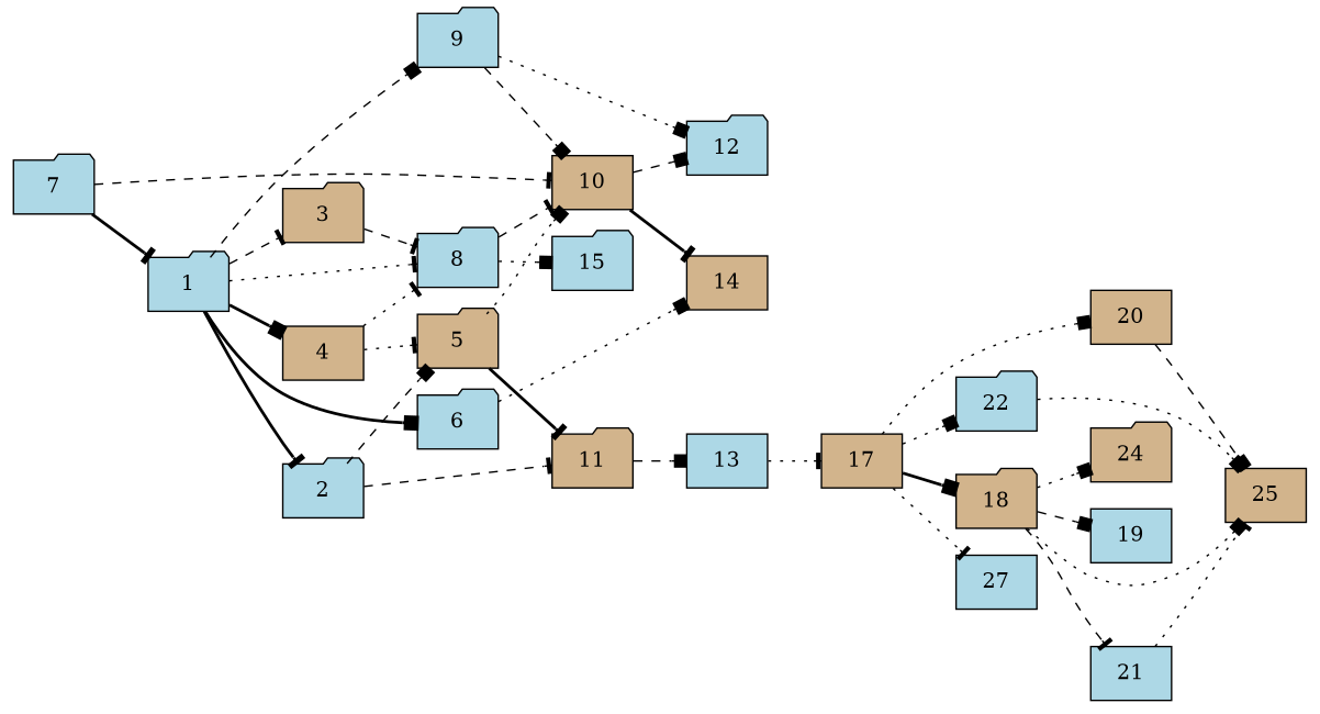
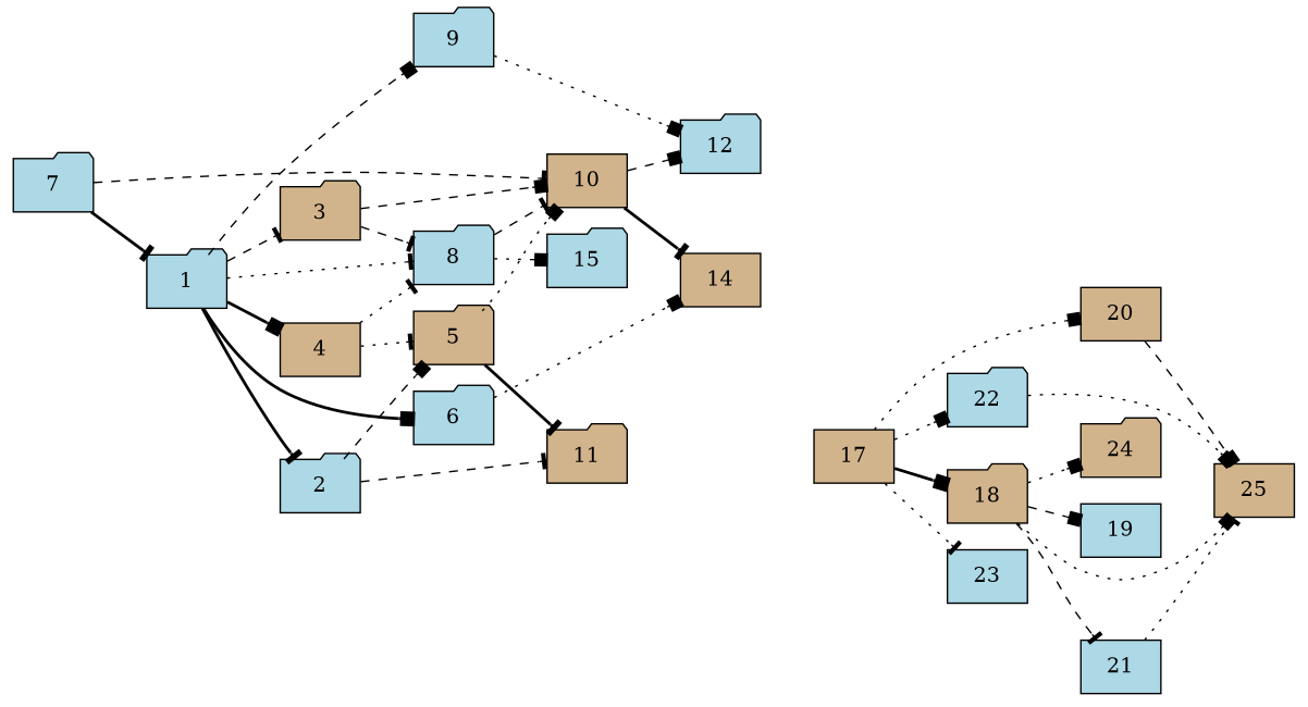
  digraph {
    rankdir=LR
    node [alpha=0.18 fillcolor=lightblue shape=folder style=filled]
    edge [arrowhead=box style=dotted]
    2 [alpha=0.12]
    1 [alpha=0.05]
    3 [fillcolor=tan]
    4 [alpha=0.16 fillcolor=tan shape=box]
    6 [alpha=0.13]
    8 [alpha=0.03]
    9
    5 [alpha=0.11 fillcolor=tan]
    11 [alpha=0.11 fillcolor=tan]
    14 [alpha=0.20 fillcolor=tan shape=box]
    7 [alpha=0.06]
    10 [alpha=0.06 fillcolor=tan shape=box]
    15 [alpha=0.05]
    12 [alpha=0.16]
-   13 [alpha=0.19 shape=box]
    17 [alpha=0.11 fillcolor=tan shape=box]
    18 [alpha=0.10 fillcolor=tan]
    20 [alpha=0.06 fillcolor=tan shape=box]
    22
-   23 [alpha=0.05 shape=box label=27]
+   23 [alpha=0.05 shape=box]
    19 [alpha=0.04 shape=box]
    21 [alpha=0.11 shape=box]
    24 [alpha=0.12 fillcolor=tan]
    25 [fillcolor=tan shape=box]
    2 -> 5 [style=dashed]
    2 -> 11 [arrowhead=tee style=dashed]
    1 -> 2 [arrowhead=tee style=bold]
    1 -> 3 [arrowhead=tee style=dashed]
    1 -> 4 [style=bold]
    1 -> 6 [style=bold]
    1 -> 8 [arrowhead=tee]
    1 -> 9 [style=dashed]
    3 -> 8 [arrowhead=tee style=dashed]
    4 -> 8 [arrowhead=tee]
    4 -> 5 [arrowhead=tee]
    6 -> 14
    8 -> 10 [arrowhead=tee style=dashed]
    8 -> 15
-   9 -> 10 [style=dashed]
+   3 -> 10 [style=dashed]
    9 -> 12
    5 -> 11 [arrowhead=tee style=bold]
    5 -> 10
-   11 -> 13 [style=dashed]
    7 -> 1 [arrowhead=tee style=bold]
    7 -> 10 [arrowhead=tee style=dashed]
    10 -> 14 [arrowhead=tee style=bold]
    10 -> 12 [style=dashed]
-   13 -> 17 [arrowhead=tee]
    17 -> 18 [style=bold]
    17 -> 20
    17 -> 22
    17 -> 23 [arrowhead=tee]
    18 -> 19 [style=dashed]
    18 -> 21 [arrowhead=tee style=dashed]
    18 -> 24
    18 -> 25
    20 -> 25 [style=dashed]
    22 -> 25
    21 -> 25 [arrowhead=tee]
  }
